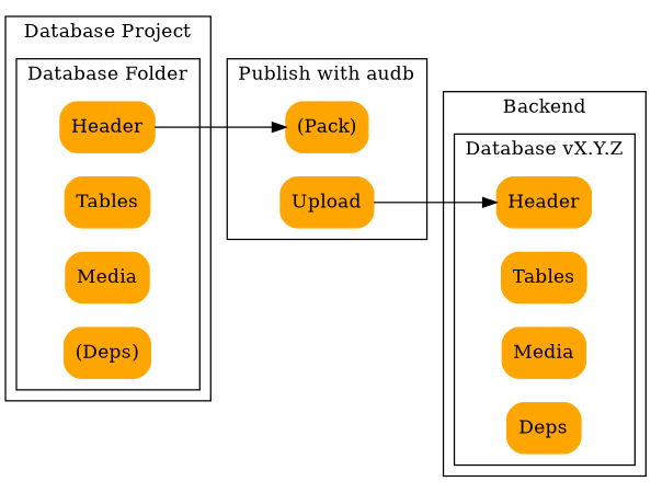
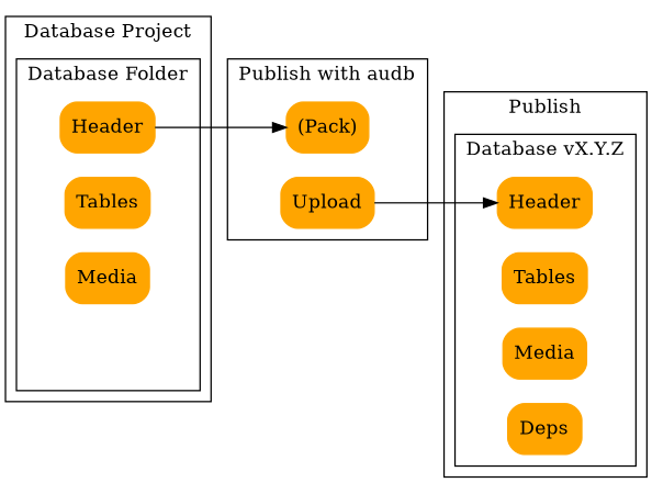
  digraph {
    compound=true
    rankdir=LR
    node [color=orange shape=Mrecord style=filled]
    n1 [label=Header]
    n2 [label=Tables]
    n3 [label=Media]
-   n4 [label="(Deps)"]
    n5 [label="(Pack)"]
    n6 [label=Upload]
    n7 [label=Header]
    n8 [label=Tables]
    n9 [label=Media]
    n10 [label=Deps]
    subgraph cluster_1 {
      label="Database Project"
      subgraph cluster_2 {
        label="Database Folder"
        n1
        n2
        n3
-       n4
      }
    }
    subgraph cluster_3 {
      label="Publish with audb"
      n5
      n6
    }
    subgraph cluster_4 {
-     label=Backend
+     label=Publish
      subgraph cluster_5 {
        label="Database vX.Y.Z"
        n7
        n8
        n9
        n10
      }
    }
    n1 -> n5
    n6 -> n7
  }
